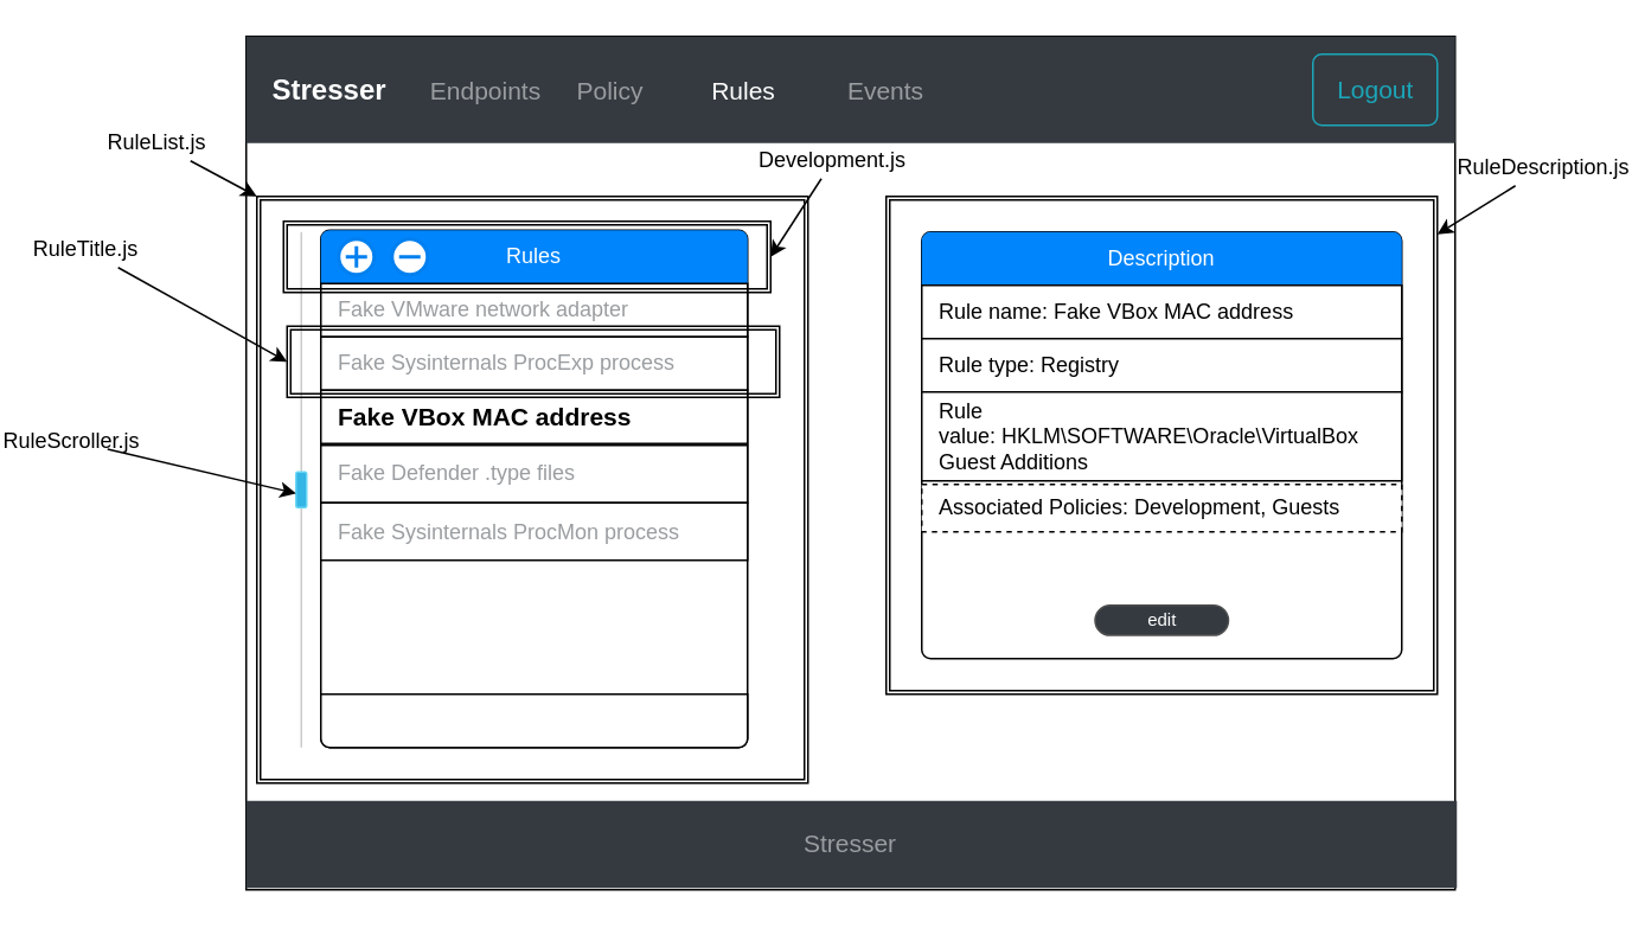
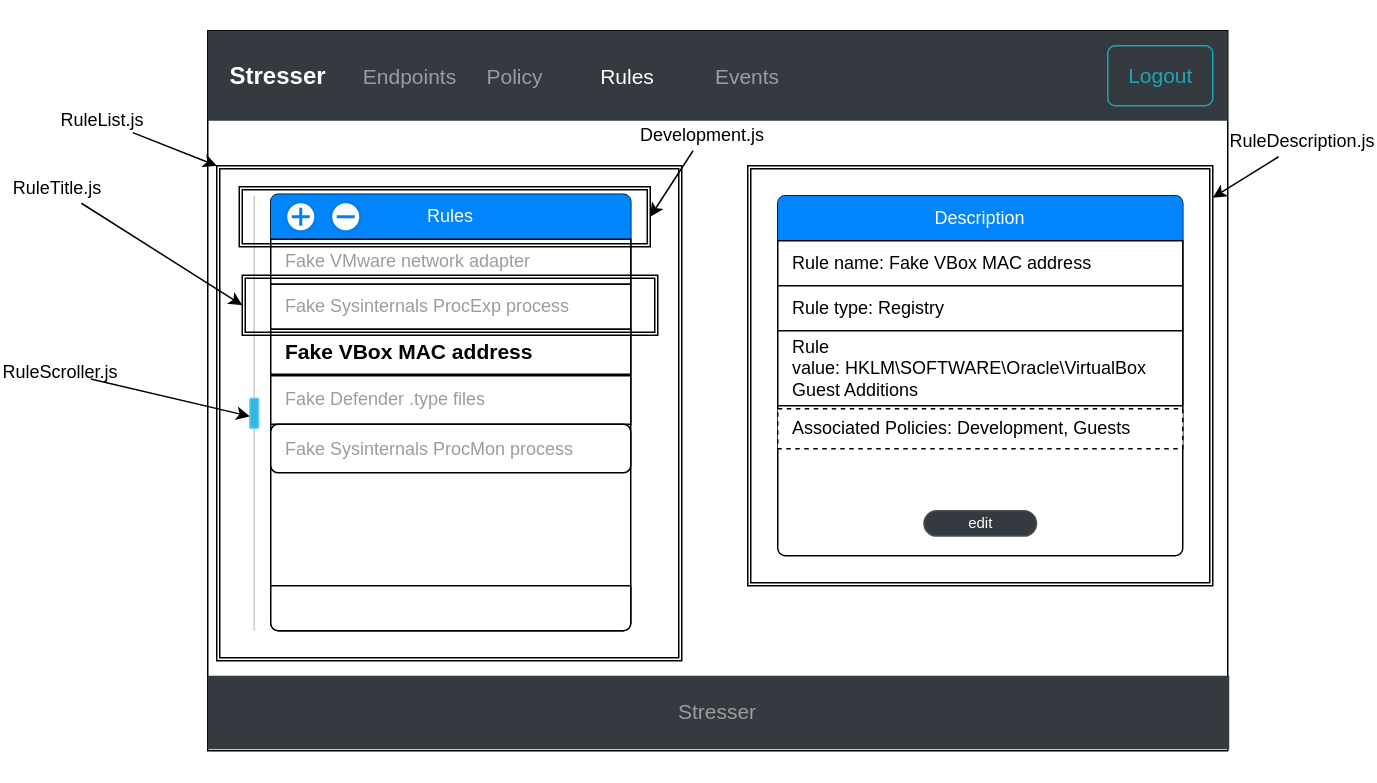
  <mxCell id="0" />
  <mxCell id="1" parent="0" />
  <mxCell id="2" value="" style="rounded=0;whiteSpace=wrap;html=1;" parent="1" vertex="1"><mxGeometry x="138" y="20" width="680" height="480" as="geometry" /></mxCell>
  <mxCell id="3" value="Stresser" style="html=1;shadow=0;dashed=0;fillColor=#343A40;strokeColor=none;fontSize=16;fontColor=#ffffff;align=left;spacing=15;fontStyle=1" parent="1" vertex="1"><mxGeometry x="138" y="20" width="680" height="60" as="geometry" /></mxCell>
  <mxCell id="4" value="Endpoints" style="fillColor=none;strokeColor=none;fontSize=14;align=center;fontColor=#9A9DA0;" parent="3" vertex="1"><mxGeometry width="70" height="40" relative="1" as="geometry"><mxPoint x="100" y="10" as="offset" /></mxGeometry></mxCell>
  <mxCell id="5" value="Policy" style="fillColor=none;strokeColor=none;fontSize=14;fontColor=#9A9DA0;align=center;" parent="3" vertex="1"><mxGeometry width="70" height="40" relative="1" as="geometry"><mxPoint x="170" y="10" as="offset" /></mxGeometry></mxCell>
  <mxCell id="6" value="Rules" style="fillColor=none;strokeColor=none;fontSize=14;align=center;spacingRight=0;fontColor=#FFFFFF;" parent="3" vertex="1"><mxGeometry width="80" height="40" relative="1" as="geometry"><mxPoint x="240" y="10" as="offset" /></mxGeometry></mxCell>
  <mxCell id="7" value="Events" style="fillColor=none;strokeColor=none;fontSize=14;fontColor=#9A9DA0;align=center;" parent="3" vertex="1"><mxGeometry width="80" height="40" relative="1" as="geometry"><mxPoint x="320" y="10" as="offset" /></mxGeometry></mxCell>
  <mxCell id="8" value="Logout" style="html=1;shadow=0;dashed=0;shape=mxgraph.bootstrap.rrect;rSize=5;fontSize=14;fontColor=#1CA5B8;strokeColor=#1CA5B8;fillColor=none;" parent="3" vertex="1"><mxGeometry x="1" width="70" height="40" relative="1" as="geometry"><mxPoint x="-80" y="10" as="offset" /></mxGeometry></mxCell>
  <mxCell id="9" value="" style="html=1;shadow=0;dashed=0;shape=mxgraph.bootstrap.rrect;rSize=5;html=1;whiteSpace=wrap;" parent="1" vertex="1"><mxGeometry x="180" y="129" width="240" height="291" as="geometry" /></mxCell>
  <mxCell id="10" value="Rules" style="html=1;shadow=0;dashed=0;shape=mxgraph.bootstrap.topButton;rSize=5;strokeColor=none;fillColor=#0085FC;fontColor=#ffffff;perimeter=none;whiteSpace=wrap;resizeWidth=1;align=center;spacing=10;" parent="9" vertex="1"><mxGeometry width="240" height="30" relative="1" as="geometry" /></mxCell>
  <mxCell id="11" value="Fake VMware network adapter" style="strokeColor=inherit;fillColor=inherit;gradientColor=inherit;html=1;shadow=0;dashed=0;perimeter=none;whiteSpace=wrap;resizeWidth=1;align=left;spacing=10;fontColor=#9A9DA0;" parent="9" vertex="1"><mxGeometry width="240" height="30" relative="1" as="geometry"><mxPoint y="30" as="offset" /></mxGeometry></mxCell>
  <mxCell id="12" value="Fake Sysinternals ProcExp process" style="strokeColor=inherit;fillColor=inherit;gradientColor=inherit;html=1;shadow=0;dashed=0;perimeter=none;whiteSpace=wrap;resizeWidth=1;align=left;spacing=10;fontColor=#9A9DA0;" parent="9" vertex="1"><mxGeometry width="240" height="30" relative="1" as="geometry"><mxPoint y="60" as="offset" /></mxGeometry></mxCell>
  <mxCell id="13" value="Fake VBox MAC address" style="strokeColor=inherit;fillColor=inherit;gradientColor=inherit;fontColor=inherit;html=1;shadow=0;dashed=0;perimeter=none;whiteSpace=wrap;resizeWidth=1;align=left;spacing=10;fontStyle=1;fontSize=14;" parent="9" vertex="1"><mxGeometry width="240" height="30" relative="1" as="geometry"><mxPoint y="90" as="offset" /></mxGeometry></mxCell>
  <mxCell id="14" value="" style="strokeColor=inherit;fillColor=inherit;gradientColor=inherit;fontColor=inherit;html=1;shadow=0;dashed=0;shape=mxgraph.bootstrap.bottomButton;rSize=5;perimeter=none;whiteSpace=wrap;resizeWidth=1;resizeHeight=0;align=left;spacing=10;" parent="9" vertex="1"><mxGeometry y="1" width="240" height="30" relative="1" as="geometry"><mxPoint y="-30" as="offset" /></mxGeometry></mxCell>
  <mxCell id="15" value="Fake Defender .type files" style="strokeColor=inherit;fillColor=inherit;gradientColor=inherit;html=1;shadow=0;dashed=0;perimeter=none;whiteSpace=wrap;resizeWidth=1;align=left;spacing=10;fontColor=#9A9DA0;" parent="9" vertex="1"><mxGeometry y="121.003" width="240" height="32.333" as="geometry" /></mxCell>
- <mxCell id="16" value="Fake Sysinternals ProcMon process" style="strokeColor=inherit;fillColor=inherit;gradientColor=inherit;html=1;shadow=0;dashed=0;perimeter=none;whiteSpace=wrap;resizeWidth=1;align=left;spacing=10;fontColor=#9A9DA0;" parent="9" vertex="1"><mxGeometry y="153.337" width="240" height="32.333" as="geometry" /></mxCell>
+ <mxCell id="16" value="Fake Sysinternals ProcMon process" style="strokeColor=inherit;fillColor=inherit;gradientColor=inherit;html=1;shadow=0;dashed=0;whiteSpace=wrap;resizeWidth=1;align=left;spacing=10;fontColor=#9A9DA0;rounded=1;" parent="9" vertex="1"><mxGeometry y="153.337" width="240" height="32.333" as="geometry" /></mxCell>
  <mxCell id="17" value="" style="html=1;verticalLabelPosition=bottom;align=center;labelBackgroundColor=#ffffff;verticalAlign=top;strokeWidth=2;strokeColor=#0080F0;shadow=0;dashed=0;shape=mxgraph.ios7.icons.add;fontColor=#FFFFFF;" parent="9" vertex="1"><mxGeometry x="10" y="5" width="20" height="20" as="geometry" /></mxCell>
  <mxCell id="18" value="" style="html=1;verticalLabelPosition=bottom;align=center;labelBackgroundColor=#ffffff;verticalAlign=top;strokeWidth=2;strokeColor=#0080F0;shadow=0;dashed=0;shape=mxgraph.ios7.icons.delete;fontSize=14;fontColor=#9A9DA0;" parent="9" vertex="1"><mxGeometry x="40" y="5" width="20" height="20" as="geometry" /></mxCell>
  <mxCell id="19" value="" style="html=1;shadow=0;dashed=0;fillColor=#343A40;strokeColor=none;fontSize=16;fontColor=#ffffff;align=left;spacing=15;fontStyle=1" parent="1" vertex="1"><mxGeometry x="138" y="450" width="681" height="49" as="geometry" /></mxCell>
  <mxCell id="20" value="Stresser" style="fillColor=none;strokeColor=none;fontSize=14;fontColor=#9A9DA0;align=center;spacingRight=0;" parent="19" vertex="1"><mxGeometry width="80" height="40" relative="1" as="geometry"><mxPoint x="300" y="3.5" as="offset" /></mxGeometry></mxCell>
  <mxCell id="21" value="" style="html=1;shadow=0;dashed=0;shape=mxgraph.bootstrap.rrect;rSize=5;html=1;whiteSpace=wrap;" parent="1" vertex="1"><mxGeometry x="518" y="130" width="270" height="240" as="geometry" /></mxCell>
  <mxCell id="22" value="Description" style="html=1;shadow=0;dashed=0;shape=mxgraph.bootstrap.topButton;rSize=5;strokeColor=none;fillColor=#0085FC;fontColor=#ffffff;perimeter=none;whiteSpace=wrap;resizeWidth=1;align=center;spacing=10;" parent="21" vertex="1"><mxGeometry width="270" height="30" relative="1" as="geometry" /></mxCell>
  <mxCell id="23" value="Rule name: Fake VBox MAC address" style="strokeColor=inherit;fillColor=inherit;gradientColor=inherit;fontColor=inherit;html=1;shadow=0;dashed=0;perimeter=none;whiteSpace=wrap;resizeWidth=1;align=left;spacing=10;" parent="21" vertex="1"><mxGeometry width="270" height="30" relative="1" as="geometry"><mxPoint y="30" as="offset" /></mxGeometry></mxCell>
  <mxCell id="24" value="Rule type: Registry" style="strokeColor=inherit;fillColor=inherit;gradientColor=inherit;fontColor=inherit;html=1;shadow=0;dashed=0;perimeter=none;whiteSpace=wrap;resizeWidth=1;align=left;spacing=10;" parent="21" vertex="1"><mxGeometry width="270" height="30" relative="1" as="geometry"><mxPoint y="60" as="offset" /></mxGeometry></mxCell>
  <mxCell id="25" value="Rule value:&amp;nbsp;HKLM\SOFTWARE\Oracle\VirtualBox Guest Additions" style="strokeColor=inherit;fillColor=inherit;gradientColor=inherit;fontColor=inherit;html=1;shadow=0;dashed=0;perimeter=none;whiteSpace=wrap;resizeWidth=1;align=left;spacing=10;" parent="21" vertex="1"><mxGeometry width="270" height="50" relative="1" as="geometry"><mxPoint y="90" as="offset" /></mxGeometry></mxCell>
  <mxCell id="26" value="Associated Policies: Development, Guests" style="strokeColor=inherit;fillColor=inherit;gradientColor=inherit;fontColor=inherit;html=1;shadow=0;dashed=1;perimeter=none;whiteSpace=wrap;resizeWidth=1;align=left;spacing=10;" parent="21" vertex="1"><mxGeometry y="142.003" width="270" height="26.667" as="geometry" /></mxCell>
  <mxCell id="27" value="edit" style="rounded=1;html=1;shadow=0;dashed=0;whiteSpace=wrap;fontSize=10;fillColor=#343a40;align=center;strokeColor=#4D4D4D;fontColor=#ffffff;arcSize=50;" parent="21" vertex="1"><mxGeometry x="97.5" y="210" width="75" height="16.88" as="geometry" /></mxCell>
  <mxCell id="28" value="" style="verticalLabelPosition=bottom;verticalAlign=top;html=1;shadow=0;dashed=0;strokeWidth=1;shape=mxgraph.android.quickscroll3;dy=0.5;fillColor=#33b5e5;strokeColor=#66D5F5;fontColor=#FFFFFF;" parent="1" vertex="1"><mxGeometry x="168" y="130" width="2" height="290" as="geometry" /></mxCell>
- <mxCell id="29" value="RuleList.js" style="text;html=1;strokeColor=none;fillColor=none;align=center;verticalAlign=middle;whiteSpace=wrap;rounded=0;" vertex="1" parent="1"><mxGeometry x="68" y="70" width="40" height="20" as="geometry" /></mxCell>
+ <mxCell id="29" value="RuleList.js" style="text;html=1;strokeColor=none;fillColor=none;align=center;verticalAlign=middle;whiteSpace=wrap;rounded=0;" vertex="1" parent="1"><mxGeometry x="48" y="70" width="40" height="20" as="geometry" /></mxCell>
  <mxCell id="30" value="" style="endArrow=classic;html=1;entryX=0;entryY=0;entryDx=0;entryDy=0;" edge="1" parent="1" source="29" target="31"><mxGeometry width="50" height="50" relative="1" as="geometry"><mxPoint x="497.1" y="211" as="sourcePoint" /><mxPoint x="178.816" y="167.816" as="targetPoint" /></mxGeometry></mxCell>
  <mxCell id="31" value="" style="shape=ext;double=1;rounded=0;whiteSpace=wrap;html=1;fillColor=none;" vertex="1" parent="1"><mxGeometry x="144" y="110" width="310" height="330" as="geometry" /></mxCell>
- <mxCell id="32" value="RuleTitle.js" style="text;html=1;strokeColor=none;fillColor=none;align=center;verticalAlign=middle;whiteSpace=wrap;rounded=0;" vertex="1" parent="1"><mxGeometry x="28" y="130" width="40" height="20" as="geometry" /></mxCell>
+ <mxCell id="32" value="RuleTitle.js" style="text;html=1;strokeColor=none;fillColor=none;align=center;verticalAlign=middle;whiteSpace=wrap;rounded=0;" vertex="1" parent="1"><mxGeometry x="18" y="115" width="40" height="20" as="geometry" /></mxCell>
  <mxCell id="33" value="" style="endArrow=classic;html=1;entryX=0;entryY=0.5;entryDx=0;entryDy=0;" edge="1" parent="1" source="32" target="34"><mxGeometry width="50" height="50" relative="1" as="geometry"><mxPoint x="457.1" y="271" as="sourcePoint" /><mxPoint x="134" y="170" as="targetPoint" /></mxGeometry></mxCell>
  <mxCell id="34" value="" style="shape=ext;double=1;rounded=0;whiteSpace=wrap;html=1;fillColor=none;" vertex="1" parent="1"><mxGeometry x="161" y="183" width="277" height="40" as="geometry" /></mxCell>
  <mxCell id="35" value="RuleScroller.js" style="text;html=1;strokeColor=none;fillColor=none;align=center;verticalAlign=middle;whiteSpace=wrap;rounded=0;" vertex="1" parent="1"><mxGeometry x="20" y="237.5" width="40" height="20" as="geometry" /></mxCell>
  <mxCell id="36" value="" style="endArrow=classic;html=1;entryX=-1;entryY=0.507;entryDx=0;entryDy=0;entryPerimeter=0;" edge="1" parent="1" source="35" target="28"><mxGeometry width="50" height="50" relative="1" as="geometry"><mxPoint x="449.1" y="378.5" as="sourcePoint" /><mxPoint x="170" y="312.5" as="targetPoint" /></mxGeometry></mxCell>
  <mxCell id="37" value="" style="shape=ext;double=1;rounded=0;whiteSpace=wrap;html=1;fillColor=none;" vertex="1" parent="1"><mxGeometry x="159" y="124" width="274" height="40" as="geometry" /></mxCell>
  <mxCell id="38" value="Development.js" style="text;html=1;strokeColor=none;fillColor=none;align=center;verticalAlign=middle;whiteSpace=wrap;rounded=0;" vertex="1" parent="1"><mxGeometry x="448" y="80" width="40" height="20" as="geometry" /></mxCell>
  <mxCell id="39" value="" style="endArrow=classic;html=1;entryX=1;entryY=0.5;entryDx=0;entryDy=0;" edge="1" parent="1" source="38" target="37"><mxGeometry width="50" height="50" relative="1" as="geometry"><mxPoint x="877.1" y="121" as="sourcePoint" /><mxPoint x="554" y="20" as="targetPoint" /></mxGeometry></mxCell>
  <mxCell id="40" value="" style="shape=ext;double=1;rounded=0;whiteSpace=wrap;html=1;fillColor=none;" vertex="1" parent="1"><mxGeometry x="498" y="110" width="310" height="280" as="geometry" /></mxCell>
  <mxCell id="41" value="RuleDescription.js" style="text;html=1;strokeColor=none;fillColor=none;align=center;verticalAlign=middle;whiteSpace=wrap;rounded=0;" vertex="1" parent="1"><mxGeometry x="848" y="84" width="40" height="20" as="geometry" /></mxCell>
  <mxCell id="42" value="" style="endArrow=classic;html=1;entryX=1;entryY=0.076;entryDx=0;entryDy=0;entryPerimeter=0;" edge="1" parent="1" source="41" target="40"><mxGeometry width="50" height="50" relative="1" as="geometry"><mxPoint x="1277.1" y="225" as="sourcePoint" /><mxPoint x="924" y="124" as="targetPoint" /></mxGeometry></mxCell>
